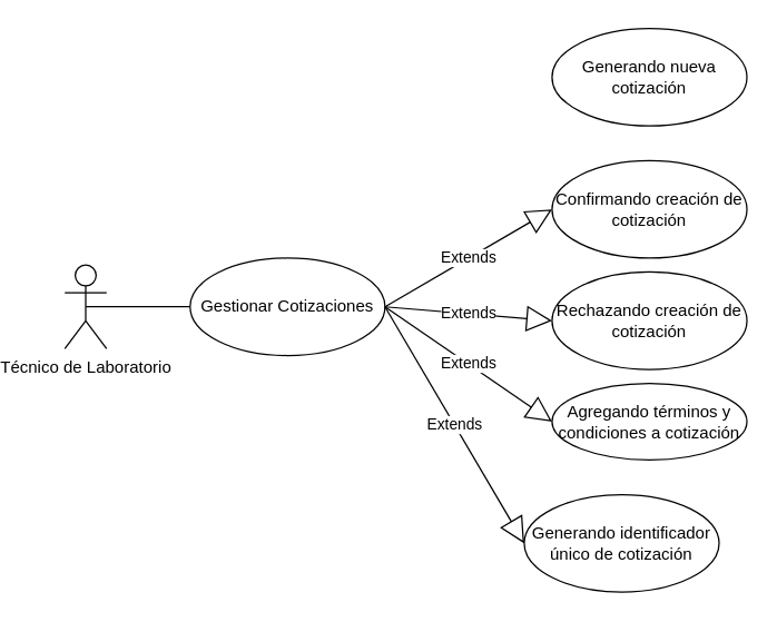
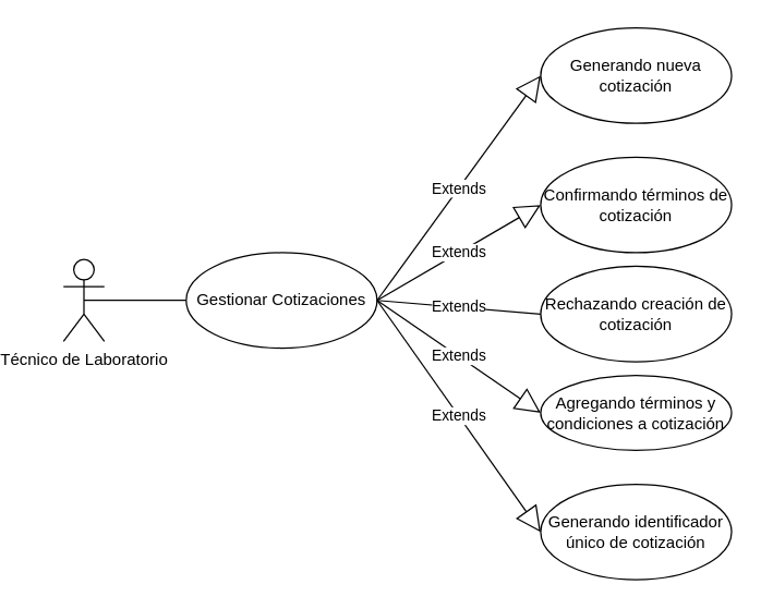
  <mxCell id="0" />
  <mxCell id="1" parent="0" />
  <mxCell id="2" style="edgeStyle=orthogonalEdgeStyle;rounded=0;orthogonalLoop=1;jettySize=auto;html=1;exitX=0.5;exitY=0.5;exitDx=0;exitDy=0;exitPerimeter=0;entryX=0;entryY=0.5;entryDx=0;entryDy=0;endArrow=none;" edge="1" parent="1" source="3" target="4"><mxGeometry relative="1" as="geometry" /></mxCell>
  <mxCell id="3" value="Técnico de Laboratorio" style="shape=umlActor;verticalLabelPosition=bottom;verticalAlign=top;html=1;" vertex="1" parent="1"><mxGeometry x="20" y="190" width="30" height="60" as="geometry" /></mxCell>
  <mxCell id="4" value="Gestionar Cotizaciones" style="ellipse;whiteSpace=wrap;html=1;" vertex="1" parent="1"><mxGeometry x="110" y="185" width="140" height="70" as="geometry" /></mxCell>
  <mxCell id="5" value="Generando nueva cotización" style="ellipse;whiteSpace=wrap;html=1;" vertex="1" parent="1"><mxGeometry x="370" y="20" width="140" height="70" as="geometry" /></mxCell>
- <mxCell id="6" value="Confirmando creación de cotización" style="ellipse;whiteSpace=wrap;html=1;" vertex="1" parent="1"><mxGeometry x="370" y="115" width="140" height="70" as="geometry" /></mxCell>
+ <mxCell id="6" value="Confirmando términos de cotización" style="ellipse;whiteSpace=wrap;html=1;" vertex="1" parent="1"><mxGeometry x="370" y="115" width="140" height="70" as="geometry" /></mxCell>
  <mxCell id="7" value="Rechazando creación de cotización" style="ellipse;whiteSpace=wrap;html=1;" vertex="1" parent="1"><mxGeometry x="370" y="195" width="140" height="70" as="geometry" /></mxCell>
  <mxCell id="8" value="Agregando términos y condiciones a cotización" style="ellipse;whiteSpace=wrap;html=1;" vertex="1" parent="1"><mxGeometry x="370" y="275" width="140" height="55" as="geometry" /></mxCell>
- <mxCell id="9" value="Generando identificador único de cotización" style="ellipse;whiteSpace=wrap;html=1;" vertex="1" parent="1"><mxGeometry x="350" y="355" width="140" height="70" as="geometry" /></mxCell>
+ <mxCell id="9" value="Generando identificador único de cotización" style="ellipse;whiteSpace=wrap;html=1;" vertex="1" parent="1"><mxGeometry x="370" y="355" width="140" height="70" as="geometry" /></mxCell>
+ <mxCell id="10" value="Extends" style="endArrow=block;endSize=16;endFill=0;html=1;rounded=0;exitX=1;exitY=0.5;exitDx=0;exitDy=0;entryX=0;entryY=0.5;entryDx=0;entryDy=0;" edge="1" parent="1" source="4" target="5"><mxGeometry width="160" relative="1" as="geometry"><mxPoint x="280" y="335" as="sourcePoint" /><mxPoint x="440" y="335" as="targetPoint" /></mxGeometry></mxCell>
  <mxCell id="11" value="Extends" style="endArrow=block;endSize=16;endFill=0;html=1;rounded=0;exitX=1;exitY=0.5;exitDx=0;exitDy=0;entryX=0;entryY=0.5;entryDx=0;entryDy=0;" edge="1" parent="1" source="4" target="9"><mxGeometry width="160" relative="1" as="geometry"><mxPoint x="70" y="-125" as="sourcePoint" /><mxPoint x="230" y="-125" as="targetPoint" /></mxGeometry></mxCell>
  <mxCell id="12" value="Extends" style="endArrow=block;endSize=16;endFill=0;html=1;rounded=0;exitX=1;exitY=0.5;exitDx=0;exitDy=0;entryX=0;entryY=0.5;entryDx=0;entryDy=0;" edge="1" parent="1" source="4" target="8"><mxGeometry width="160" relative="1" as="geometry"><mxPoint x="90" y="-105" as="sourcePoint" /><mxPoint x="250" y="-105" as="targetPoint" /></mxGeometry></mxCell>
- <mxCell id="13" value="Extends" style="endArrow=block;endSize=16;endFill=0;html=1;rounded=0;exitX=1;exitY=0.5;exitDx=0;exitDy=0;entryX=0;entryY=0.5;entryDx=0;entryDy=0;" edge="1" parent="1" source="4" target="7"><mxGeometry width="160" relative="1" as="geometry"><mxPoint x="100" y="-95" as="sourcePoint" /><mxPoint x="260" y="-95" as="targetPoint" /></mxGeometry></mxCell>
+ <mxCell id="13" value="Extends" style="endArrow=none;endSize=16;endFill=0;html=1;rounded=0;exitX=1;exitY=0.5;exitDx=0;exitDy=0;entryX=0;entryY=0.5;entryDx=0;entryDy=0;" edge="1" parent="1" source="4" target="7"><mxGeometry width="160" relative="1" as="geometry"><mxPoint x="100" y="-95" as="sourcePoint" /><mxPoint x="260" y="-95" as="targetPoint" /></mxGeometry></mxCell>
  <mxCell id="14" value="Extends" style="endArrow=block;endSize=16;endFill=0;html=1;rounded=0;exitX=1;exitY=0.5;exitDx=0;exitDy=0;entryX=0;entryY=0.5;entryDx=0;entryDy=0;" edge="1" parent="1" source="4" target="6"><mxGeometry width="160" relative="1" as="geometry"><mxPoint x="110" y="-85" as="sourcePoint" /><mxPoint x="270" y="-85" as="targetPoint" /></mxGeometry></mxCell>
